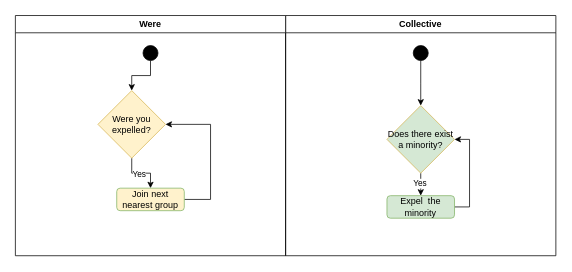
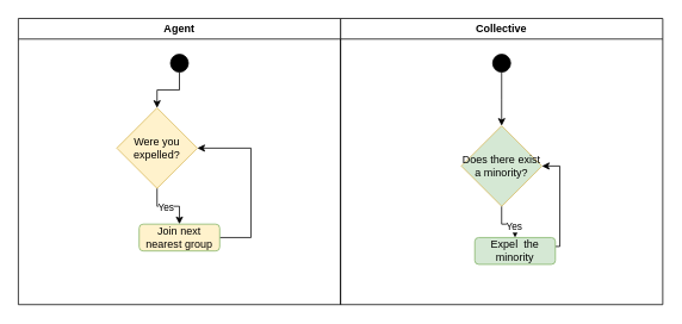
  <mxCell id="0" />
  <mxCell id="1" parent="0" />
  <mxCell id="2" value="Collective" style="swimlane;whiteSpace=wrap;html=1;" vertex="1" parent="1"><mxGeometry x="380" width="360" height="320" as="geometry" y="20" /></mxCell>
  <mxCell id="3" value="" style="ellipse;whiteSpace=wrap;html=1;aspect=fixed;fillColor=#000000;" vertex="1" parent="2"><mxGeometry x="170" y="40" width="20" height="20" as="geometry" /></mxCell>
  <mxCell id="4" value="" style="edgeStyle=orthogonalEdgeStyle;rounded=0;orthogonalLoop=1;jettySize=auto;html=1;exitX=0.5;exitY=1;exitDx=0;exitDy=0;" edge="1" parent="2" source="3"><mxGeometry relative="1" as="geometry"><mxPoint x="-170" y="70" as="sourcePoint" /><mxPoint x="180" y="120" as="targetPoint" /></mxGeometry></mxCell>
  <mxCell id="5" style="edgeStyle=orthogonalEdgeStyle;rounded=0;orthogonalLoop=1;jettySize=auto;html=1;" edge="1" parent="2" source="7" target="9"><mxGeometry relative="1" as="geometry" /></mxCell>
  <mxCell id="6" value="Yes" style="edgeLabel;html=1;align=center;verticalAlign=middle;resizable=0;points=[];" vertex="1" connectable="0" parent="5"><mxGeometry x="0.318" y="-2" relative="1" as="geometry"><mxPoint as="offset" /></mxGeometry></mxCell>
  <mxCell id="7" value="Does there exist a minority?" style="rhombus;whiteSpace=wrap;html=1;fillColor=#d5e8d4;strokeColor=#d6b656;" vertex="1" parent="2"><mxGeometry x="135" y="120" width="90" height="90" as="geometry" /></mxCell>
  <mxCell id="8" style="edgeStyle=orthogonalEdgeStyle;rounded=0;orthogonalLoop=1;jettySize=auto;html=1;entryX=1;entryY=0.5;entryDx=0;entryDy=0;" edge="1" parent="2" source="9" target="7"><mxGeometry relative="1" as="geometry"><Array as="points"><mxPoint x="245" y="255" /><mxPoint x="245" y="165" /></Array></mxGeometry></mxCell>
- <mxCell id="9" value="Expel&amp;nbsp; the minority" style="rounded=1;whiteSpace=wrap;html=1;fillColor=#d5e8d4;strokeColor=#82b366;" vertex="1" parent="2"><mxGeometry x="135" y="240" width="90" height="30" as="geometry" /></mxCell>
- <mxCell id="10" value="Were" style="swimlane;whiteSpace=wrap;html=1;" vertex="1" parent="1"><mxGeometry width="360" height="320" as="geometry" x="20" y="20" /></mxCell>
+ <mxCell id="9" value="Expel&amp;nbsp; the minority" style="rounded=1;whiteSpace=wrap;html=1;fillColor=#d5e8d4;strokeColor=#82b366;" vertex="1" parent="2"><mxGeometry x="150" y="245" width="90" height="30" as="geometry" /></mxCell>
+ <mxCell id="10" value="Agent" style="swimlane;whiteSpace=wrap;html=1;" vertex="1" parent="1"><mxGeometry width="360" height="320" as="geometry" x="20" y="20" /></mxCell>
  <mxCell id="11" style="edgeStyle=orthogonalEdgeStyle;rounded=0;orthogonalLoop=1;jettySize=auto;html=1;exitX=0.5;exitY=1;exitDx=0;exitDy=0;" edge="1" parent="10" source="12" target="15"><mxGeometry relative="1" as="geometry" /></mxCell>
  <mxCell id="12" value="" style="ellipse;whiteSpace=wrap;html=1;aspect=fixed;fillColor=#000000;" vertex="1" parent="10"><mxGeometry x="170" y="40" width="20" height="20" as="geometry" /></mxCell>
  <mxCell id="13" style="edgeStyle=orthogonalEdgeStyle;rounded=0;orthogonalLoop=1;jettySize=auto;html=1;exitX=0.5;exitY=1;exitDx=0;exitDy=0;" edge="1" parent="10" source="15" target="17"><mxGeometry relative="1" as="geometry" /></mxCell>
  <mxCell id="14" value="Yes" style="edgeLabel;html=1;align=center;verticalAlign=middle;resizable=0;points=[];" vertex="1" connectable="0" parent="13"><mxGeometry x="-0.115" y="-1" relative="1" as="geometry"><mxPoint as="offset" /></mxGeometry></mxCell>
  <mxCell id="15" value="Were you expelled?" style="rhombus;whiteSpace=wrap;html=1;fillColor=#fff2cc;strokeColor=#d6b656;" vertex="1" parent="10"><mxGeometry x="110" y="100" width="90" height="90" as="geometry" /></mxCell>
  <mxCell id="16" style="edgeStyle=orthogonalEdgeStyle;rounded=0;orthogonalLoop=1;jettySize=auto;html=1;entryX=1;entryY=0.5;entryDx=0;entryDy=0;" edge="1" parent="10" source="17" target="15"><mxGeometry relative="1" as="geometry"><Array as="points"><mxPoint x="260" y="245" /><mxPoint x="260" y="145" /></Array></mxGeometry></mxCell>
  <mxCell id="17" value="Join next nearest group" style="rounded=1;whiteSpace=wrap;html=1;fillColor=#fff2cc;strokeColor=#82b366;" vertex="1" parent="10"><mxGeometry x="135" y="230" width="90" height="30" as="geometry" /></mxCell>
